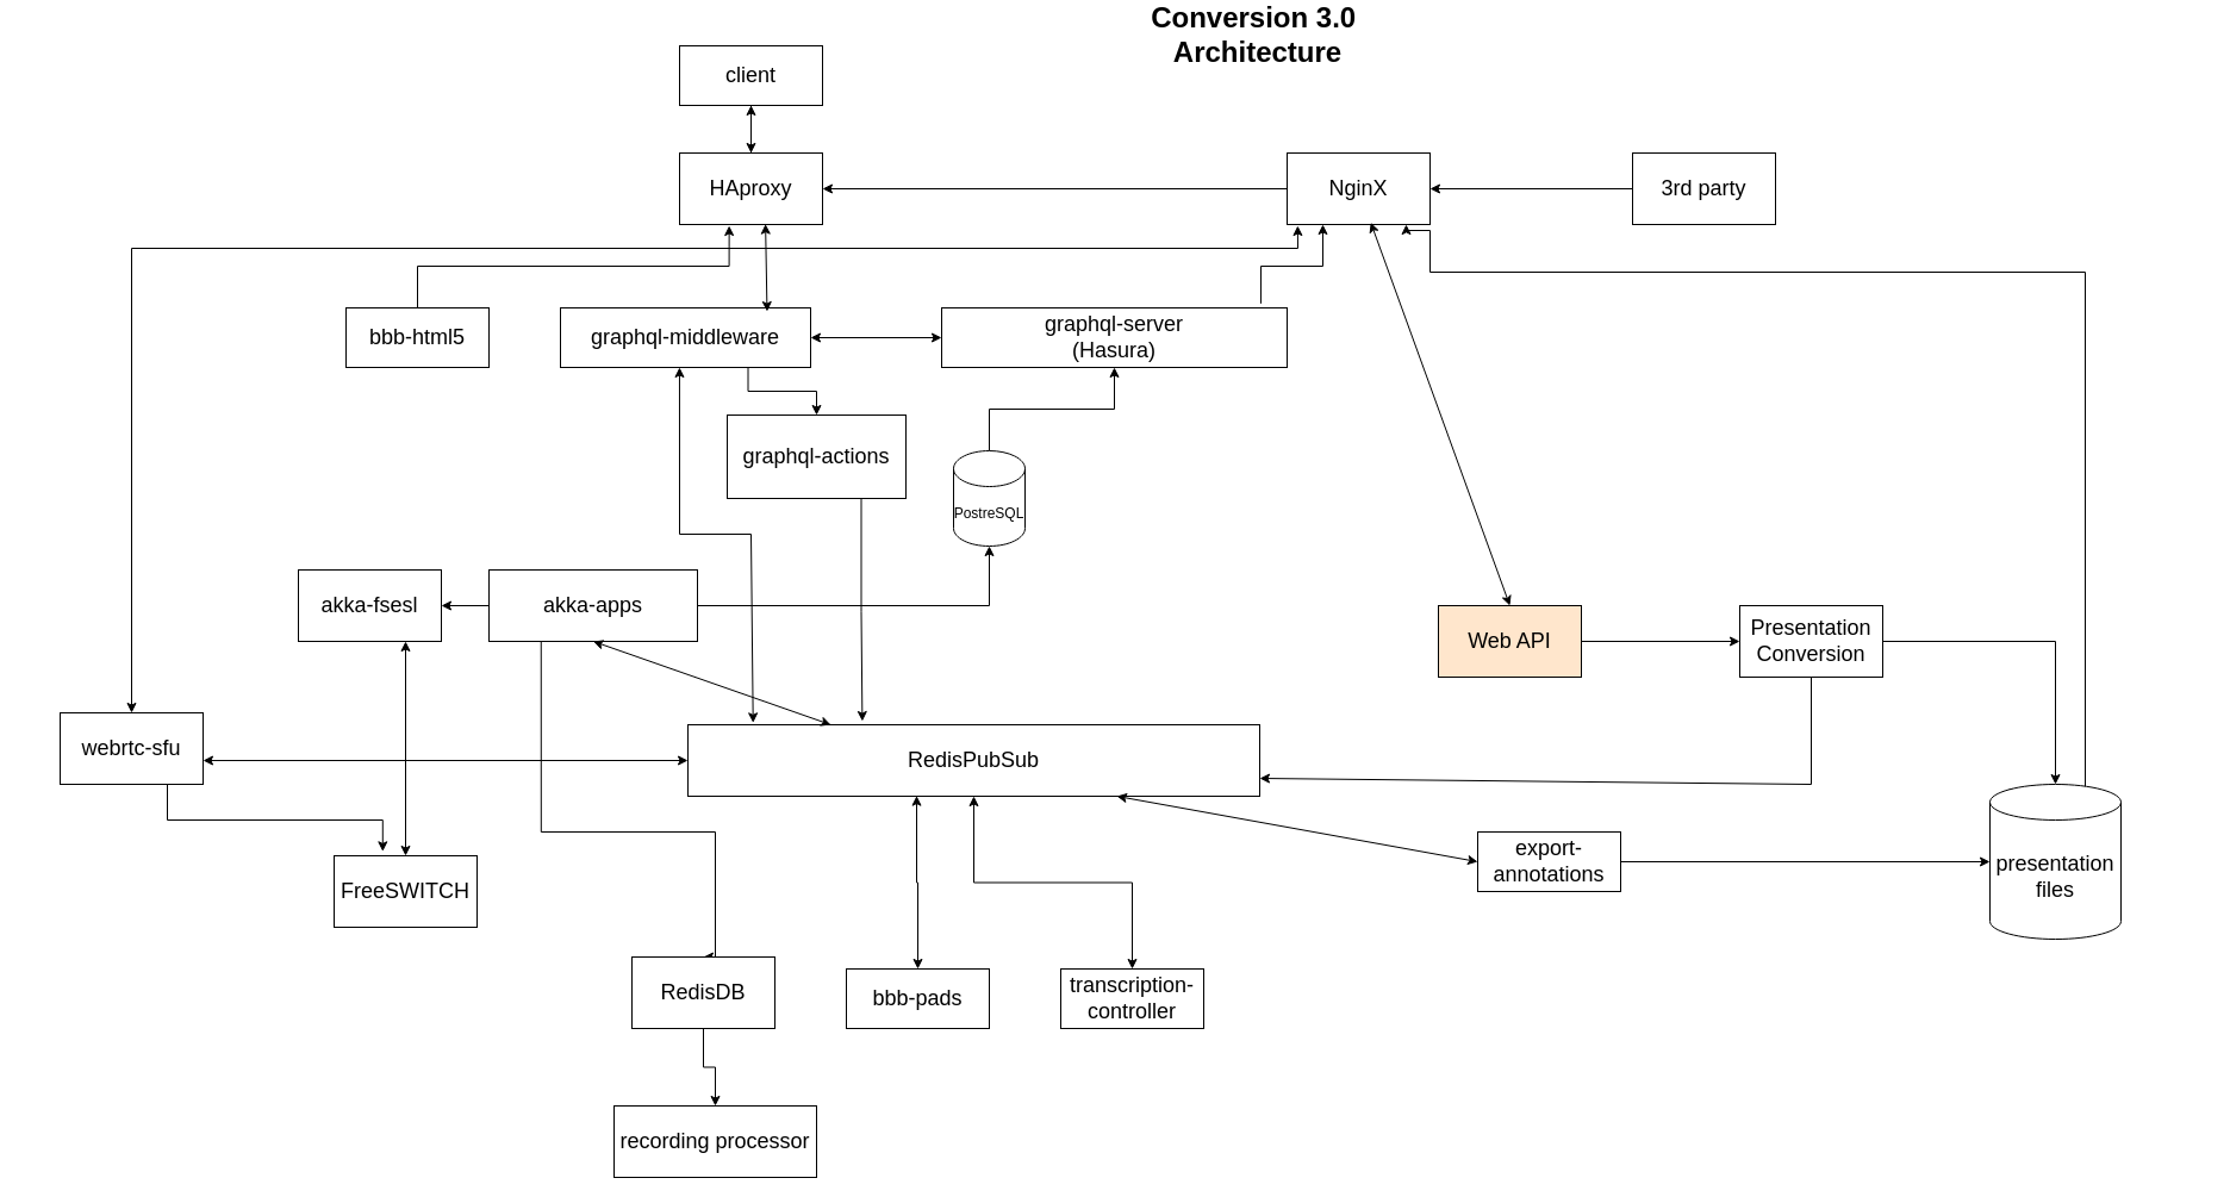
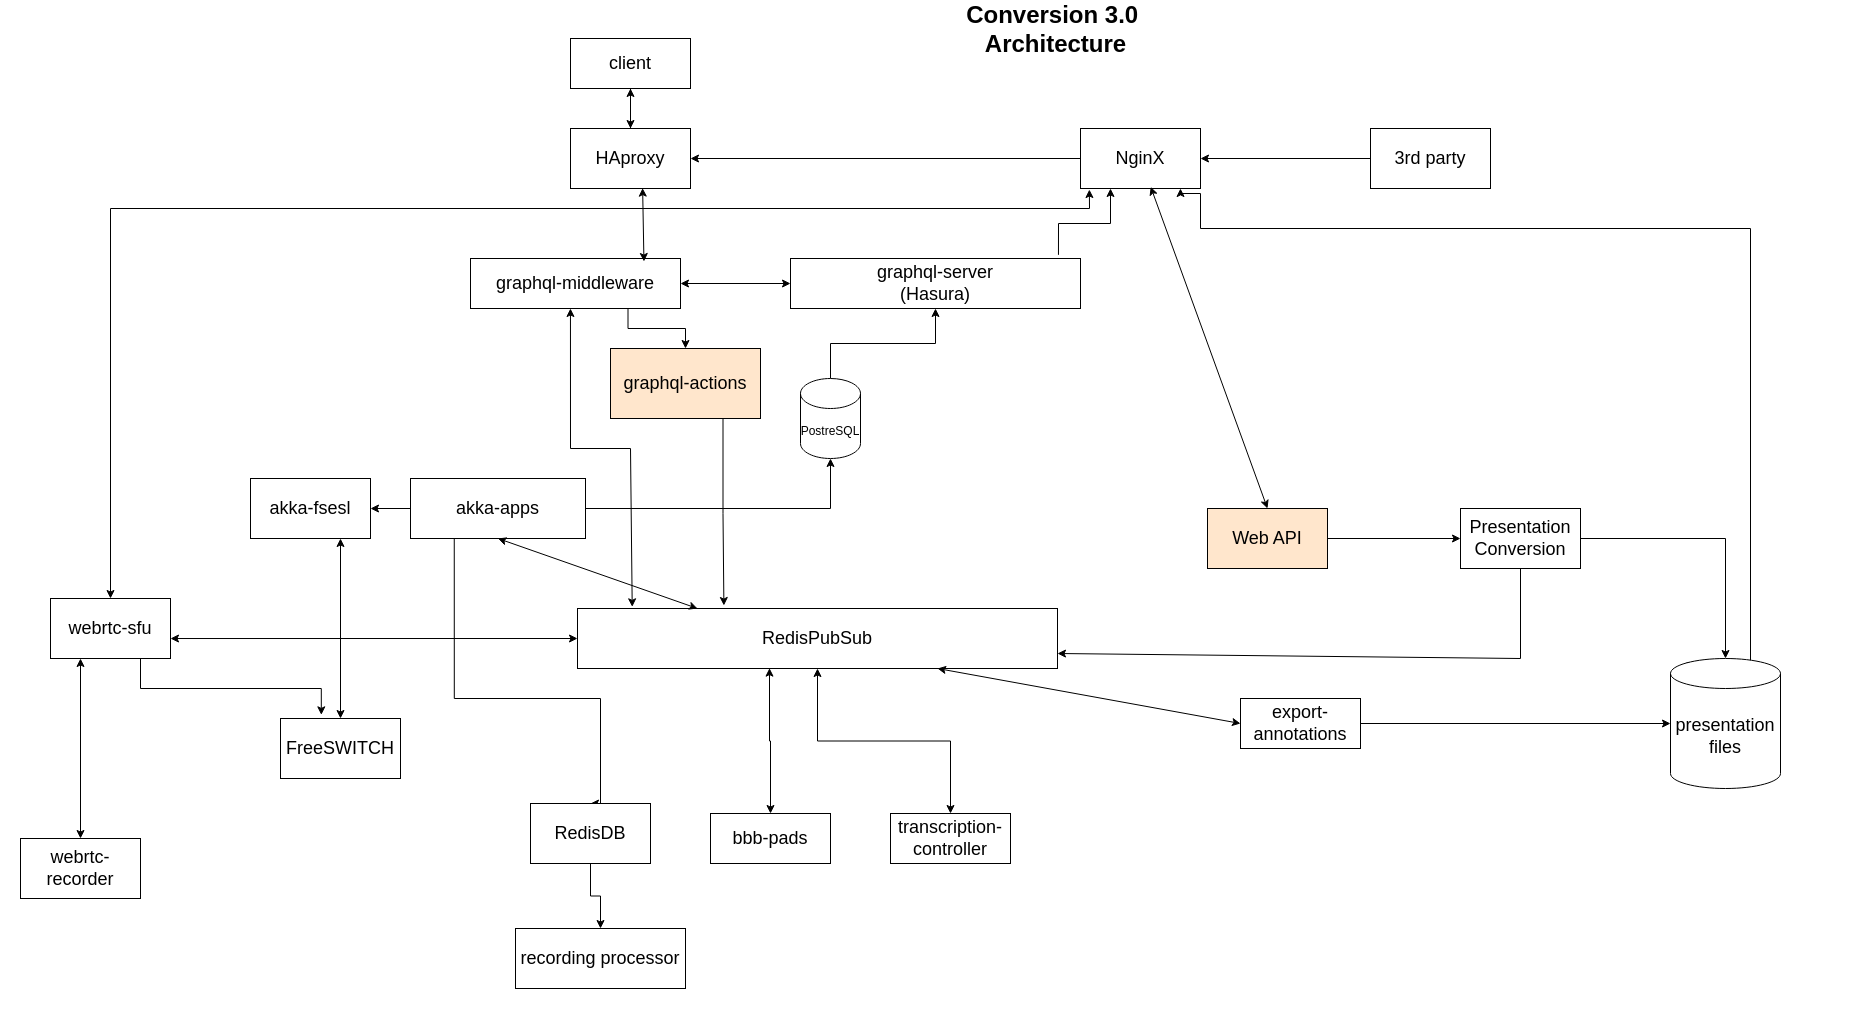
  <mxCell id="0" style=";html=1;" />
  <mxCell id="1" style=";html=1;" parent="0" />
  <mxCell id="2" style="edgeStyle=orthogonalEdgeStyle;rounded=0;orthogonalLoop=1;jettySize=auto;html=1;endArrow=classic;endFill=1;startArrow=classic;startFill=1;" edge="1" parent="1" source="40" target="23"><mxGeometry relative="1" as="geometry" /></mxCell>
  <mxCell id="3" value="Conversion 3.0&amp;nbsp;&lt;div&gt;Architecture&lt;/div&gt;" style="text;strokeColor=none;fillColor=none;html=1;fontSize=24;fontStyle=1;verticalAlign=middle;align=center;" parent="1" vertex="1"><mxGeometry x="260" y="20" width="1590" as="geometry" /></mxCell>
  <mxCell id="4" style="edgeStyle=orthogonalEdgeStyle;rounded=0;orthogonalLoop=1;jettySize=auto;html=1;exitX=0;exitY=0.5;exitDx=0;exitDy=0;entryX=1;entryY=0.5;entryDx=0;entryDy=0;" edge="1" parent="1" source="12" target="6"><mxGeometry relative="1" as="geometry"><mxPoint x="830" y="150" as="sourcePoint" /></mxGeometry></mxCell>
  <mxCell id="5" value="" style="edgeStyle=orthogonalEdgeStyle;rounded=0;orthogonalLoop=1;jettySize=auto;html=1;" edge="1" parent="1" source="6" target="48"><mxGeometry relative="1" as="geometry" /></mxCell>
  <mxCell id="6" value="&lt;font style=&quot;font-size: 18px;&quot;&gt;HAproxy&lt;/font&gt;" style="rounded=0;whiteSpace=wrap;html=1;" vertex="1" parent="1"><mxGeometry x="570" y="120" width="120" height="60" as="geometry" /></mxCell>
  <mxCell id="7" style="edgeStyle=orthogonalEdgeStyle;rounded=0;orthogonalLoop=1;jettySize=auto;html=1;exitX=0;exitY=0.5;exitDx=0;exitDy=0;" edge="1" parent="1" source="9" target="11"><mxGeometry relative="1" as="geometry" /></mxCell>
  <mxCell id="8" style="edgeStyle=orthogonalEdgeStyle;rounded=0;orthogonalLoop=1;jettySize=auto;html=1;exitX=0.25;exitY=1;exitDx=0;exitDy=0;entryX=0.5;entryY=0;entryDx=0;entryDy=0;" edge="1" parent="1" source="9" target="21"><mxGeometry relative="1" as="geometry"><Array as="points"><mxPoint x="454" y="690" /><mxPoint x="600" y="690" /></Array></mxGeometry></mxCell>
  <mxCell id="9" value="&lt;font style=&quot;font-size: 18px;&quot;&gt;akka-apps&lt;/font&gt;" style="rounded=0;whiteSpace=wrap;html=1;" vertex="1" parent="1"><mxGeometry x="410" y="470" width="175" height="60" as="geometry" /></mxCell>
  <mxCell id="10" value="&lt;span style=&quot;font-size: 18px;&quot;&gt;W&lt;/span&gt;&lt;span style=&quot;font-size: 18px; background-color: initial;&quot;&gt;eb API&lt;/span&gt;" style="rounded=0;whiteSpace=wrap;html=1;fillColor=#ffe6cc;" vertex="1" parent="1"><mxGeometry x="1207" y="500" width="120" height="60" as="geometry" /></mxCell>
  <mxCell id="11" value="&lt;font style=&quot;font-size: 18px;&quot;&gt;akka-fsesl&lt;/font&gt;" style="rounded=0;whiteSpace=wrap;html=1;" vertex="1" parent="1"><mxGeometry x="250" y="470" width="120" height="60" as="geometry" /></mxCell>
  <mxCell id="12" value="&lt;font style=&quot;font-size: 18px;&quot;&gt;NginX&lt;/font&gt;" style="rounded=0;whiteSpace=wrap;html=1;" vertex="1" parent="1"><mxGeometry x="1080" y="120" width="120" height="60" as="geometry" /></mxCell>
  <mxCell id="13" value="&lt;font style=&quot;font-size: 18px;&quot;&gt;3rd party&lt;/font&gt;" style="rounded=0;whiteSpace=wrap;html=1;" vertex="1" parent="1"><mxGeometry x="1370" y="120" width="120" height="60" as="geometry" /></mxCell>
  <mxCell id="14" value="&lt;font style=&quot;font-size: 18px;&quot;&gt;FreeSWITCH&lt;/font&gt;" style="rounded=0;whiteSpace=wrap;html=1;" vertex="1" parent="1"><mxGeometry x="280" y="710" width="120" height="60" as="geometry" /></mxCell>
+ <mxCell id="15" style="edgeStyle=orthogonalEdgeStyle;rounded=0;orthogonalLoop=1;jettySize=auto;html=1;exitX=0.25;exitY=1;exitDx=0;exitDy=0;startArrow=classic;startFill=1;" edge="1" parent="1" source="16" target="17"><mxGeometry relative="1" as="geometry" /></mxCell>
  <mxCell id="16" value="&lt;font style=&quot;font-size: 18px;&quot;&gt;webrtc-sfu&lt;/font&gt;" style="rounded=0;whiteSpace=wrap;html=1;" vertex="1" parent="1"><mxGeometry x="50" y="590" width="120" height="60" as="geometry" /></mxCell>
+ <mxCell id="17" value="&lt;font style=&quot;font-size: 18px;&quot;&gt;webrtc-recorder&lt;/font&gt;" style="rounded=0;whiteSpace=wrap;html=1;" vertex="1" parent="1"><mxGeometry x="20" y="830" width="120" height="60" as="geometry" /></mxCell>
  <mxCell id="18" style="edgeStyle=orthogonalEdgeStyle;rounded=0;orthogonalLoop=1;jettySize=auto;html=1;entryX=0.5;entryY=0;entryDx=0;entryDy=0;entryPerimeter=0;" edge="1" parent="1" source="19" target="50"><mxGeometry relative="1" as="geometry"><mxPoint x="1720" y="670" as="targetPoint" /></mxGeometry></mxCell>
  <mxCell id="19" value="&lt;font style=&quot;font-size: 18px;&quot;&gt;Presentation Conversion&lt;/font&gt;" style="rounded=0;whiteSpace=wrap;html=1;" vertex="1" parent="1"><mxGeometry x="1460" y="500" width="120" height="60" as="geometry" /></mxCell>
  <mxCell id="20" style="edgeStyle=orthogonalEdgeStyle;rounded=0;orthogonalLoop=1;jettySize=auto;html=1;exitX=0.5;exitY=1;exitDx=0;exitDy=0;entryX=0.5;entryY=0;entryDx=0;entryDy=0;" edge="1" parent="1" source="21" target="37"><mxGeometry relative="1" as="geometry"><mxPoint x="590" y="910" as="targetPoint" /></mxGeometry></mxCell>
  <mxCell id="21" value="&lt;font style=&quot;font-size: 18px;&quot;&gt;RedisDB&lt;/font&gt;" style="rounded=0;whiteSpace=wrap;html=1;" vertex="1" parent="1"><mxGeometry x="530" y="795" width="120" height="60" as="geometry" /></mxCell>
- <mxCell id="22" value="&lt;font style=&quot;font-size: 18px;&quot;&gt;bbb-html5&lt;/font&gt;" style="rounded=0;whiteSpace=wrap;html=1;" vertex="1" parent="1"><mxGeometry x="290" y="250" width="120" height="50" as="geometry" /></mxCell>
  <mxCell id="23" value="&lt;font style=&quot;font-size: 18px;&quot;&gt;RedisPubSub&lt;/font&gt;" style="rounded=0;whiteSpace=wrap;html=1;" vertex="1" parent="1"><mxGeometry x="577" y="600" width="480" height="60" as="geometry" /></mxCell>
  <mxCell id="24" value="" style="endArrow=classic;html=1;rounded=0;exitX=0;exitY=0.5;exitDx=0;exitDy=0;entryX=1;entryY=0.5;entryDx=0;entryDy=0;" edge="1" parent="1" source="13" target="12"><mxGeometry width="50" height="50" relative="1" as="geometry"><mxPoint x="1310" y="310" as="sourcePoint" /><mxPoint x="1200" y="170" as="targetPoint" /></mxGeometry></mxCell>
  <mxCell id="25" value="" style="endArrow=classic;html=1;rounded=0;exitX=0.75;exitY=1;exitDx=0;exitDy=0;entryX=0;entryY=0.5;entryDx=0;entryDy=0;" edge="1" parent="1"><mxGeometry width="50" height="50" relative="1" as="geometry"><mxPoint x="1327" y="530" as="sourcePoint" /><mxPoint x="1460" y="530" as="targetPoint" /></mxGeometry></mxCell>
  <mxCell id="26" value="" style="endArrow=classic;html=1;rounded=0;exitX=0.5;exitY=1;exitDx=0;exitDy=0;entryX=1;entryY=0.75;entryDx=0;entryDy=0;" edge="1" parent="1" source="19" target="23"><mxGeometry width="50" height="50" relative="1" as="geometry"><mxPoint x="1497" y="555" as="sourcePoint" /><mxPoint x="1070" y="640" as="targetPoint" /><Array as="points"><mxPoint x="1520" y="650" /></Array></mxGeometry></mxCell>
- <mxCell id="27" value="&lt;font style=&quot;font-size: 18px;&quot;&gt;graphql-actions&lt;/font&gt;" style="rounded=0;whiteSpace=wrap;html=1;" vertex="1" parent="1"><mxGeometry x="610" y="340" width="150" height="70" as="geometry" /></mxCell>
+ <mxCell id="27" value="&lt;font style=&quot;font-size: 18px;&quot;&gt;graphql-actions&lt;/font&gt;" style="rounded=0;whiteSpace=wrap;html=1;fillColor=#ffe6cc;" vertex="1" parent="1"><mxGeometry x="610" y="340" width="150" height="70" as="geometry" /></mxCell>
  <mxCell id="28" style="edgeStyle=orthogonalEdgeStyle;rounded=0;orthogonalLoop=1;jettySize=auto;html=1;exitX=0.75;exitY=1;exitDx=0;exitDy=0;entryX=0.5;entryY=0;entryDx=0;entryDy=0;" edge="1" parent="1" source="29" target="27"><mxGeometry relative="1" as="geometry" /></mxCell>
  <mxCell id="29" value="&lt;font style=&quot;font-size: 18px;&quot;&gt;graphql-middleware&lt;/font&gt;" style="rounded=0;whiteSpace=wrap;html=1;" vertex="1" parent="1"><mxGeometry x="470" y="250" width="210" height="50" as="geometry" /></mxCell>
  <mxCell id="30" value="&lt;font style=&quot;font-size: 18px;&quot;&gt;graphql-server&lt;/font&gt;&lt;div&gt;&lt;font style=&quot;font-size: 18px;&quot;&gt;(Hasura)&lt;/font&gt;&lt;/div&gt;" style="rounded=0;whiteSpace=wrap;html=1;" vertex="1" parent="1"><mxGeometry x="790" y="250" width="290" height="50" as="geometry" /></mxCell>
  <mxCell id="31" style="edgeStyle=orthogonalEdgeStyle;rounded=0;orthogonalLoop=1;jettySize=auto;html=1;exitX=0.5;exitY=0;exitDx=0;exitDy=0;exitPerimeter=0;entryX=0.5;entryY=1;entryDx=0;entryDy=0;" edge="1" parent="1" source="32" target="30"><mxGeometry relative="1" as="geometry" /></mxCell>
  <mxCell id="32" value="PostreSQL" style="shape=cylinder3;whiteSpace=wrap;html=1;boundedLbl=1;backgroundOutline=1;size=15;" vertex="1" parent="1"><mxGeometry x="800" y="370" width="60" height="80" as="geometry" /></mxCell>
- <mxCell id="33" style="edgeStyle=orthogonalEdgeStyle;rounded=0;orthogonalLoop=1;jettySize=auto;html=1;exitX=0.5;exitY=0;exitDx=0;exitDy=0;entryX=0.347;entryY=1.017;entryDx=0;entryDy=0;entryPerimeter=0;" edge="1" parent="1" source="22" target="6"><mxGeometry relative="1" as="geometry" /></mxCell>
  <mxCell id="34" value="" style="endArrow=classic;startArrow=classic;html=1;rounded=0;exitX=0.5;exitY=0;exitDx=0;exitDy=0;exitPerimeter=0;entryX=0.074;entryY=1.017;entryDx=0;entryDy=0;entryPerimeter=0;" edge="1" parent="1" source="16" target="12"><mxGeometry width="50" height="50" relative="1" as="geometry"><mxPoint x="100" y="590" as="sourcePoint" /><mxPoint x="1090" y="200" as="targetPoint" /><Array as="points"><mxPoint x="110" y="200" /><mxPoint x="1089" y="200" /></Array></mxGeometry></mxCell>
  <mxCell id="35" value="" style="endArrow=classic;startArrow=classic;html=1;rounded=0;exitX=0.5;exitY=0;exitDx=0;exitDy=0;entryX=0.75;entryY=1;entryDx=0;entryDy=0;" edge="1" parent="1" source="14" target="11"><mxGeometry width="50" height="50" relative="1" as="geometry"><mxPoint x="860" y="500" as="sourcePoint" /><mxPoint x="314" y="530" as="targetPoint" /></mxGeometry></mxCell>
  <mxCell id="36" value="" style="endArrow=classic;startArrow=classic;html=1;rounded=0;exitX=0.5;exitY=1;exitDx=0;exitDy=0;entryX=0.25;entryY=0;entryDx=0;entryDy=0;" edge="1" parent="1" source="9" target="23"><mxGeometry width="50" height="50" relative="1" as="geometry"><mxPoint x="860" y="500" as="sourcePoint" /><mxPoint x="910" y="450" as="targetPoint" /></mxGeometry></mxCell>
  <mxCell id="37" value="&lt;font style=&quot;font-size: 18px;&quot;&gt;recording processor&lt;/font&gt;" style="rounded=0;whiteSpace=wrap;html=1;" vertex="1" parent="1"><mxGeometry x="515" y="920" width="170" height="60" as="geometry" /></mxCell>
  <mxCell id="38" style="edgeStyle=orthogonalEdgeStyle;rounded=0;orthogonalLoop=1;jettySize=auto;html=1;exitX=0.924;exitY=-0.073;exitDx=0;exitDy=0;entryX=0.25;entryY=1;entryDx=0;entryDy=0;exitPerimeter=0;" edge="1" parent="1" source="30" target="12"><mxGeometry relative="1" as="geometry" /></mxCell>
  <mxCell id="39" value="&lt;font style=&quot;font-size: 18px;&quot;&gt;export-annotations&lt;/font&gt;" style="rounded=0;whiteSpace=wrap;html=1;" vertex="1" parent="1"><mxGeometry x="1240" y="690" width="120" height="50" as="geometry" /></mxCell>
  <mxCell id="40" value="&lt;font style=&quot;font-size: 18px;&quot;&gt;transcription-controller&lt;/font&gt;" style="rounded=0;whiteSpace=wrap;html=1;" vertex="1" parent="1"><mxGeometry x="890" y="805" width="120" height="50" as="geometry" /></mxCell>
  <mxCell id="41" value="" style="endArrow=classic;startArrow=classic;html=1;rounded=0;exitX=1;exitY=0.5;exitDx=0;exitDy=0;entryX=0;entryY=0.5;entryDx=0;entryDy=0;" edge="1" parent="1" source="29" target="30"><mxGeometry width="50" height="50" relative="1" as="geometry"><mxPoint x="860" y="500" as="sourcePoint" /><mxPoint x="780" y="285" as="targetPoint" /></mxGeometry></mxCell>
  <mxCell id="42" value="" style="endArrow=classic;startArrow=classic;html=1;rounded=0;entryX=0.601;entryY=0.994;entryDx=0;entryDy=0;entryPerimeter=0;exitX=0.826;exitY=0.06;exitDx=0;exitDy=0;exitPerimeter=0;" edge="1" parent="1" source="29" target="6"><mxGeometry width="50" height="50" relative="1" as="geometry"><mxPoint x="860" y="500" as="sourcePoint" /><mxPoint x="910" y="450" as="targetPoint" /></mxGeometry></mxCell>
  <mxCell id="43" style="edgeStyle=orthogonalEdgeStyle;rounded=0;orthogonalLoop=1;jettySize=auto;html=1;exitX=0.75;exitY=1;exitDx=0;exitDy=0;entryX=0.305;entryY=-0.05;entryDx=0;entryDy=0;entryPerimeter=0;" edge="1" parent="1" source="27" target="23"><mxGeometry relative="1" as="geometry" /></mxCell>
  <mxCell id="44" style="edgeStyle=orthogonalEdgeStyle;rounded=0;orthogonalLoop=1;jettySize=auto;html=1;exitX=1;exitY=0.5;exitDx=0;exitDy=0;entryX=0.5;entryY=1;entryDx=0;entryDy=0;entryPerimeter=0;" edge="1" parent="1" source="9" target="32"><mxGeometry relative="1" as="geometry" /></mxCell>
  <mxCell id="45" value="" style="endArrow=classic;startArrow=classic;html=1;rounded=0;exitX=0.114;exitY=-0.028;exitDx=0;exitDy=0;exitPerimeter=0;entryX=0.476;entryY=1;entryDx=0;entryDy=0;entryPerimeter=0;" edge="1" parent="1" source="23" target="29"><mxGeometry width="50" height="50" relative="1" as="geometry"><mxPoint x="510" y="350" as="sourcePoint" /><mxPoint x="560" y="300" as="targetPoint" /><Array as="points"><mxPoint x="630" y="440" /><mxPoint x="570" y="440" /></Array></mxGeometry></mxCell>
  <mxCell id="46" value="" style="endArrow=classic;startArrow=classic;html=1;rounded=0;exitX=0.5;exitY=0;exitDx=0;exitDy=0;entryX=0.585;entryY=0.972;entryDx=0;entryDy=0;entryPerimeter=0;" edge="1" parent="1" source="10" target="12"><mxGeometry width="50" height="50" relative="1" as="geometry"><mxPoint x="1130" y="230" as="sourcePoint" /><mxPoint x="1180" y="180" as="targetPoint" /></mxGeometry></mxCell>
  <mxCell id="47" style="edgeStyle=orthogonalEdgeStyle;rounded=0;orthogonalLoop=1;jettySize=auto;html=1;exitX=0.5;exitY=1;exitDx=0;exitDy=0;entryX=0.5;entryY=0;entryDx=0;entryDy=0;" edge="1" parent="1" source="48" target="6"><mxGeometry relative="1" as="geometry" /></mxCell>
  <mxCell id="48" value="&lt;font style=&quot;font-size: 18px;&quot;&gt;client&lt;/font&gt;" style="rounded=0;whiteSpace=wrap;html=1;" vertex="1" parent="1"><mxGeometry x="570" y="30" width="120" height="50" as="geometry" /></mxCell>
  <mxCell id="49" style="edgeStyle=orthogonalEdgeStyle;rounded=0;orthogonalLoop=1;jettySize=auto;html=1;exitX=0.145;exitY=0;exitDx=0;exitDy=4.35;exitPerimeter=0;entryX=0.833;entryY=1;entryDx=0;entryDy=0;entryPerimeter=0;" edge="1" parent="1" source="50" target="12"><mxGeometry relative="1" as="geometry"><Array as="points"><mxPoint x="1750" y="654" /><mxPoint x="1750" y="220" /><mxPoint x="1200" y="220" /><mxPoint x="1200" y="185" /><mxPoint x="1180" y="185" /></Array></mxGeometry></mxCell>
  <mxCell id="50" value="&lt;font style=&quot;font-size: 18px;&quot;&gt;presentation files&lt;/font&gt;" style="shape=cylinder3;whiteSpace=wrap;html=1;boundedLbl=1;backgroundOutline=1;size=15;" vertex="1" parent="1"><mxGeometry x="1670" y="650" width="110" height="130" as="geometry" /></mxCell>
  <mxCell id="51" value="" style="endArrow=classic;startArrow=classic;html=1;rounded=0;entryX=0;entryY=0.5;entryDx=0;entryDy=0;exitX=0.75;exitY=1;exitDx=0;exitDy=0;" edge="1" parent="1" source="23" target="39"><mxGeometry width="50" height="50" relative="1" as="geometry"><mxPoint x="860" y="500" as="sourcePoint" /><mxPoint x="910" y="450" as="targetPoint" /></mxGeometry></mxCell>
  <mxCell id="52" style="edgeStyle=orthogonalEdgeStyle;rounded=0;orthogonalLoop=1;jettySize=auto;html=1;exitX=1;exitY=0.5;exitDx=0;exitDy=0;entryX=0;entryY=0.5;entryDx=0;entryDy=0;entryPerimeter=0;" edge="1" parent="1" source="39" target="50"><mxGeometry relative="1" as="geometry" /></mxCell>
  <mxCell id="53" value="" style="endArrow=classic;startArrow=classic;html=1;rounded=0;entryX=1;entryY=0.667;entryDx=0;entryDy=0;entryPerimeter=0;" edge="1" parent="1" source="23" target="16"><mxGeometry width="50" height="50" relative="1" as="geometry"><mxPoint x="860" y="480" as="sourcePoint" /><mxPoint y="630" as="targetPoint" x="180" /></mxGeometry></mxCell>
  <mxCell id="54" style="edgeStyle=orthogonalEdgeStyle;rounded=0;orthogonalLoop=1;jettySize=auto;html=1;exitX=0.75;exitY=1;exitDx=0;exitDy=0;entryX=0.34;entryY=-0.061;entryDx=0;entryDy=0;entryPerimeter=0;" edge="1" parent="1" source="16" target="14"><mxGeometry relative="1" as="geometry" /></mxCell>
  <mxCell id="55" style="edgeStyle=orthogonalEdgeStyle;rounded=0;orthogonalLoop=1;jettySize=auto;html=1;startArrow=classic;startFill=1;entryX=0.4;entryY=0.994;entryDx=0;entryDy=0;entryPerimeter=0;" edge="1" parent="1" source="56" target="23"><mxGeometry relative="1" as="geometry"><mxPoint x="770" y="670" as="targetPoint" /></mxGeometry></mxCell>
  <mxCell id="56" value="&lt;font style=&quot;font-size: 18px;&quot;&gt;bbb-pads&lt;/font&gt;" style="rounded=0;whiteSpace=wrap;html=1;" vertex="1" parent="1"><mxGeometry x="710" y="805" width="120" height="50" as="geometry" /></mxCell>
